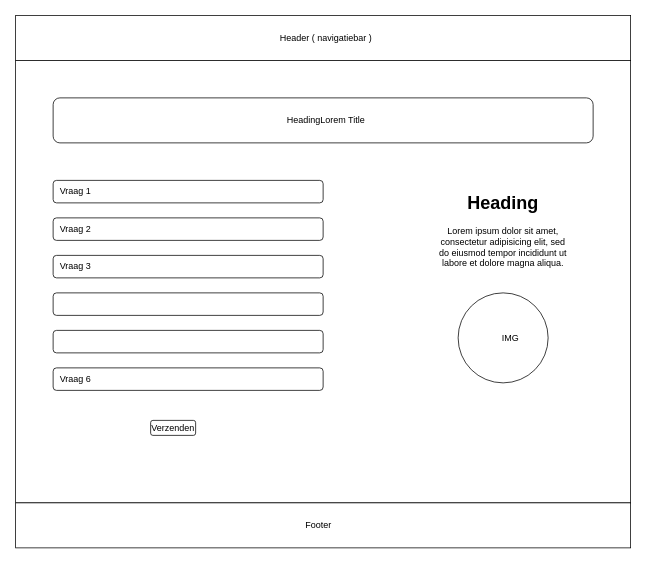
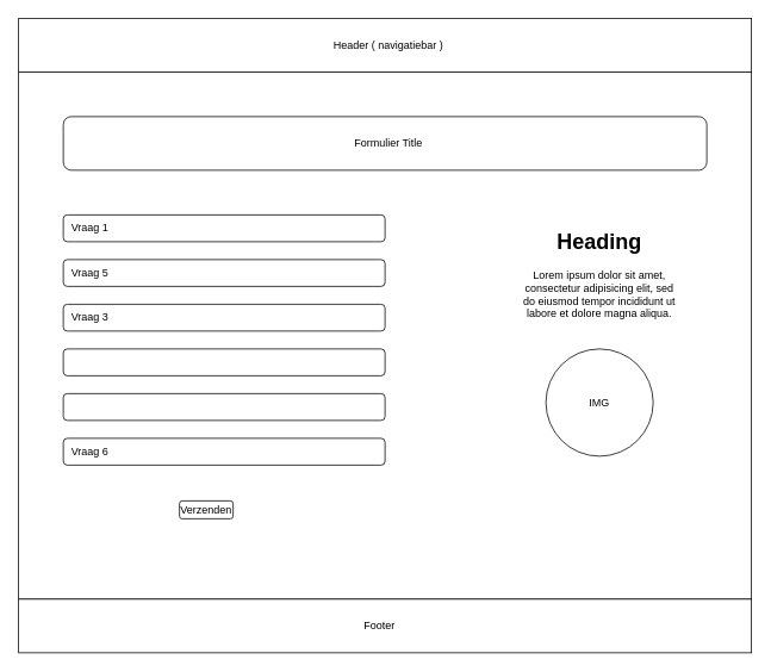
  <mxCell id="0" />
  <mxCell id="1" parent="0" />
  <mxCell id="2" value="" style="rounded=0;whiteSpace=wrap;html=1;" vertex="1" parent="1"><mxGeometry width="820" height="60" as="geometry" x="20" y="20" /></mxCell>
  <mxCell id="3" value="Header ( navigatiebar )" style="text;html=1;strokeColor=none;fillColor=none;align=center;verticalAlign=middle;whiteSpace=wrap;rounded=0;" vertex="1" parent="1"><mxGeometry x="349" y="35" width="170" height="30" as="geometry" /></mxCell>
  <mxCell id="4" value="" style="rounded=0;whiteSpace=wrap;html=1;" vertex="1" parent="1"><mxGeometry y="80" width="820" height="590" as="geometry" x="20" /></mxCell>
  <mxCell id="5" value="" style="rounded=1;whiteSpace=wrap;html=1;" vertex="1" parent="1"><mxGeometry x="70" y="130" width="720" height="60" as="geometry" /></mxCell>
- <mxCell id="6" value="HeadingLorem Title" style="text;html=1;strokeColor=none;fillColor=none;align=center;verticalAlign=middle;whiteSpace=wrap;rounded=0;" vertex="1" parent="1"><mxGeometry x="349" y="145" width="170" height="30" as="geometry" /></mxCell>
+ <mxCell id="6" value="Formulier Title" style="text;html=1;strokeColor=none;fillColor=none;align=center;verticalAlign=middle;whiteSpace=wrap;rounded=0;" vertex="1" parent="1"><mxGeometry x="349" y="145" width="170" height="30" as="geometry" /></mxCell>
  <mxCell id="7" value="" style="rounded=1;whiteSpace=wrap;html=1;" vertex="1" parent="1"><mxGeometry x="70" y="240" width="360" height="30" as="geometry" /></mxCell>
  <mxCell id="8" value="" style="rounded=1;whiteSpace=wrap;html=1;" vertex="1" parent="1"><mxGeometry x="70" y="290" width="360" height="30" as="geometry" /></mxCell>
  <mxCell id="9" value="" style="rounded=1;whiteSpace=wrap;html=1;" vertex="1" parent="1"><mxGeometry x="70" y="340" width="360" height="30" as="geometry" /></mxCell>
  <mxCell id="10" value="" style="rounded=1;whiteSpace=wrap;html=1;" vertex="1" parent="1"><mxGeometry x="70" y="390" width="360" height="30" as="geometry" /></mxCell>
  <mxCell id="11" value="" style="rounded=1;whiteSpace=wrap;html=1;" vertex="1" parent="1"><mxGeometry x="70" y="440" width="360" height="30" as="geometry" /></mxCell>
  <mxCell id="12" value="" style="rounded=1;whiteSpace=wrap;html=1;" vertex="1" parent="1"><mxGeometry x="70" y="490" width="360" height="30" as="geometry" /></mxCell>
  <mxCell id="13" value="" style="ellipse;whiteSpace=wrap;html=1;aspect=fixed;" vertex="1" parent="1"><mxGeometry x="610" y="390" width="120" height="120" as="geometry" /></mxCell>
- <mxCell id="14" value="IMG" style="text;html=1;strokeColor=none;fillColor=none;align=center;verticalAlign=middle;whiteSpace=wrap;rounded=0;" vertex="1" parent="1"><mxGeometry x="650" y="435" width="60" height="30" as="geometry" /></mxCell>
+ <mxCell id="14" value="IMG" style="text;html=1;strokeColor=none;fillColor=none;align=center;verticalAlign=middle;whiteSpace=wrap;rounded=0;" vertex="1" parent="1"><mxGeometry x="640" y="435" width="60" height="30" as="geometry" /></mxCell>
  <mxCell id="15" value="Vraag 1" style="text;html=1;strokeColor=none;fillColor=none;align=center;verticalAlign=middle;whiteSpace=wrap;rounded=0;" vertex="1" parent="1"><mxGeometry x="70" y="240" width="60" height="30" as="geometry" /></mxCell>
- <mxCell id="16" value="Vraag 2" style="text;html=1;strokeColor=none;fillColor=none;align=center;verticalAlign=middle;whiteSpace=wrap;rounded=0;" vertex="1" parent="1"><mxGeometry x="70" y="290" width="60" height="30" as="geometry" /></mxCell>
+ <mxCell id="16" value="Vraag 5" style="text;html=1;strokeColor=none;fillColor=none;align=center;verticalAlign=middle;whiteSpace=wrap;rounded=0;" vertex="1" parent="1"><mxGeometry x="70" y="290" width="60" height="30" as="geometry" /></mxCell>
  <mxCell id="17" value="Vraag 3" style="text;html=1;strokeColor=none;fillColor=none;align=center;verticalAlign=middle;whiteSpace=wrap;rounded=0;" vertex="1" parent="1"><mxGeometry x="70" y="340" width="60" height="30" as="geometry" /></mxCell>
  <mxCell id="18" value="Vraag 6" style="text;html=1;strokeColor=none;fillColor=none;align=center;verticalAlign=middle;whiteSpace=wrap;rounded=0;" vertex="1" parent="1"><mxGeometry x="70" y="490" width="60" height="30" as="geometry" /></mxCell>
  <mxCell id="19" value="" style="rounded=0;whiteSpace=wrap;html=1;" vertex="1" parent="1"><mxGeometry y="670" width="820" height="60" as="geometry" x="20" /></mxCell>
  <mxCell id="20" value="Footer" style="text;html=1;strokeColor=none;fillColor=none;align=center;verticalAlign=middle;whiteSpace=wrap;rounded=0;" vertex="1" parent="1"><mxGeometry x="394" y="685" width="60" height="30" as="geometry" /></mxCell>
  <mxCell id="21" value="" style="rounded=1;whiteSpace=wrap;html=1;" vertex="1" parent="1"><mxGeometry x="200" y="560" width="60" height="20" as="geometry" /></mxCell>
  <mxCell id="22" value="Verzenden" style="text;html=1;strokeColor=none;fillColor=none;align=center;verticalAlign=middle;whiteSpace=wrap;rounded=0;" vertex="1" parent="1"><mxGeometry x="200" y="555" width="60" height="30" as="geometry" /></mxCell>
  <mxCell id="23" value="&lt;h1&gt;Heading&lt;/h1&gt;&lt;p&gt;Lorem ipsum dolor sit amet, consectetur adipisicing elit, sed do eiusmod tempor incididunt ut labore et dolore magna aliqua.&lt;/p&gt;" style="text;html=1;strokeColor=none;fillColor=none;spacing=5;spacingTop=-20;whiteSpace=wrap;overflow=hidden;rounded=0;align=center;" vertex="1" parent="1"><mxGeometry x="575" y="250" width="190" height="120" as="geometry" /></mxCell>
